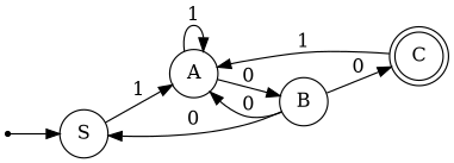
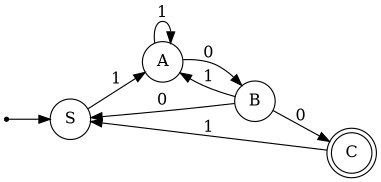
  digraph {
    rankdir=LR
    node [shape=circle]
    _ini [shape=point]
    S
    A
    B
    C [shape=doublecircle]
    _ini -> S
    S -> A [label=1]
    A -> A [label=1]
    A -> B [label=0]
    B -> S [label=0]
-   B -> A [label=0]
+   B -> A [label=1]
    B -> C [label=0]
-   C -> A [label=1]
+   C -> S [label=1]
  }
